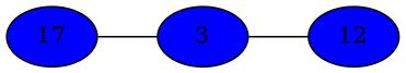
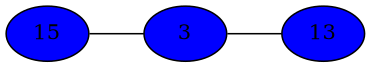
  strict graph {
    rankdir=LR
    node [fillcolor=blue1 style=filled]
-   n1 [label=17]
+   n1 [label=15]
    n2 [label=3]
-   n3 [label=12]
+   n3 [label=13]
    n1 -- n2
    n2 -- n3
  }
